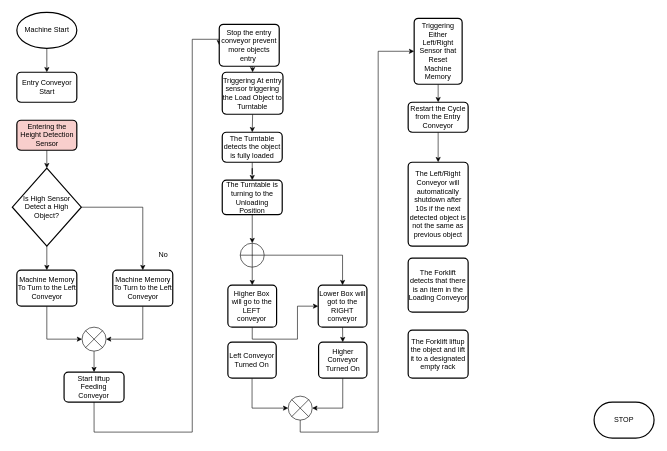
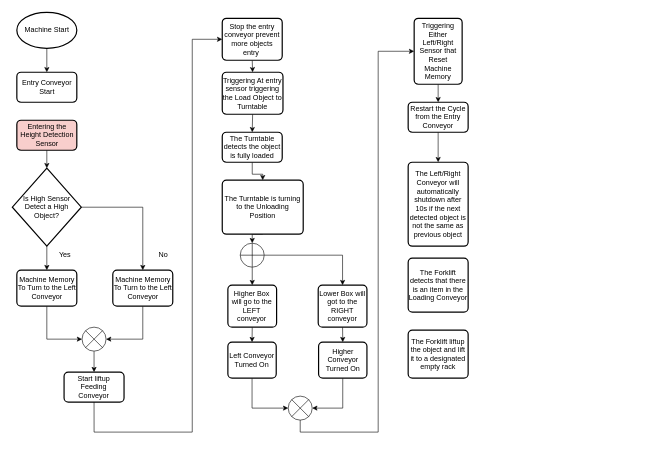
  <mxCell id="0" />
  <mxCell id="1" parent="0" />
  <mxCell id="2" value="Entry Conveyor Start" style="rounded=1;whiteSpace=wrap;html=1;absoluteArcSize=1;arcSize=14;strokeWidth=2;" parent="1" vertex="1"><mxGeometry x="27.5" y="120" width="100" height="50" as="geometry" /></mxCell>
  <mxCell id="3" value="" style="endArrow=classic;html=1;rounded=0;exitX=0.5;exitY=1;exitDx=0;exitDy=0;entryX=0.5;entryY=0;entryDx=0;entryDy=0;exitPerimeter=0;" parent="1" source="4" target="2" edge="1"><mxGeometry width="50" height="50" relative="1" as="geometry"><mxPoint x="77.5" y="100" as="sourcePoint" /><mxPoint x="327.5" y="210" as="targetPoint" /></mxGeometry></mxCell>
  <mxCell id="4" value="Machine Start" style="strokeWidth=2;html=1;shape=mxgraph.flowchart.start_1;whiteSpace=wrap;" parent="1" vertex="1"><mxGeometry x="27.5" y="20" width="100" height="60" as="geometry" /></mxCell>
  <mxCell id="5" style="edgeStyle=orthogonalEdgeStyle;rounded=0;orthogonalLoop=1;jettySize=auto;html=1;exitX=0.5;exitY=1;exitDx=0;exitDy=0;exitPerimeter=0;entryX=0.5;entryY=0;entryDx=0;entryDy=0;" parent="1" source="7" target="11" edge="1"><mxGeometry relative="1" as="geometry" /></mxCell>
  <mxCell id="6" style="edgeStyle=orthogonalEdgeStyle;rounded=0;orthogonalLoop=1;jettySize=auto;html=1;exitX=1;exitY=0.5;exitDx=0;exitDy=0;exitPerimeter=0;" parent="1" source="7" target="13" edge="1"><mxGeometry relative="1" as="geometry" /></mxCell>
  <mxCell id="7" value="Is High Sensor Detect a High Object?" style="strokeWidth=2;html=1;shape=mxgraph.flowchart.decision;whiteSpace=wrap;" parent="1" vertex="1"><mxGeometry x="20" y="280" width="115" height="130" as="geometry" /></mxCell>
  <mxCell id="8" style="edgeStyle=orthogonalEdgeStyle;rounded=0;orthogonalLoop=1;jettySize=auto;html=1;exitX=0.5;exitY=1;exitDx=0;exitDy=0;entryX=0.5;entryY=0;entryDx=0;entryDy=0;entryPerimeter=0;" parent="1" source="9" target="7" edge="1"><mxGeometry relative="1" as="geometry" /></mxCell>
  <mxCell id="9" value="Entering the Height Detection Sensor" style="rounded=1;whiteSpace=wrap;html=1;absoluteArcSize=1;arcSize=14;strokeWidth=2;fillColor=#f8cecc;" parent="1" vertex="1"><mxGeometry x="27.5" y="200" width="100" height="50" as="geometry" /></mxCell>
  <mxCell id="10" style="edgeStyle=orthogonalEdgeStyle;rounded=0;orthogonalLoop=1;jettySize=auto;html=1;exitX=0.5;exitY=1;exitDx=0;exitDy=0;entryX=0;entryY=0.5;entryDx=0;entryDy=0;entryPerimeter=0;" parent="1" source="11" target="17" edge="1"><mxGeometry relative="1" as="geometry" /></mxCell>
  <mxCell id="11" value="Machine Memory To Turn to the Left Conveyor" style="rounded=1;whiteSpace=wrap;html=1;absoluteArcSize=1;arcSize=14;strokeWidth=2;" parent="1" vertex="1"><mxGeometry x="27.5" y="450" width="100" height="60" as="geometry" /></mxCell>
  <mxCell id="12" style="edgeStyle=orthogonalEdgeStyle;rounded=0;orthogonalLoop=1;jettySize=auto;html=1;exitX=0.5;exitY=1;exitDx=0;exitDy=0;entryX=1;entryY=0.5;entryDx=0;entryDy=0;entryPerimeter=0;" parent="1" source="13" target="17" edge="1"><mxGeometry relative="1" as="geometry" /></mxCell>
  <mxCell id="13" value="Machine Memory To Turn to the Left Conveyor" style="rounded=1;whiteSpace=wrap;html=1;absoluteArcSize=1;arcSize=14;strokeWidth=2;" parent="1" vertex="1"><mxGeometry x="187.5" y="450" width="100" height="60" as="geometry" /></mxCell>
+ <mxCell id="14" value="Yes" style="text;html=1;strokeColor=none;fillColor=none;align=center;verticalAlign=middle;whiteSpace=wrap;rounded=0;" parent="1" vertex="1"><mxGeometry x="77.5" y="410" width="60" height="30" as="geometry" /></mxCell>
  <mxCell id="15" value="No" style="text;html=1;strokeColor=none;fillColor=none;align=center;verticalAlign=middle;whiteSpace=wrap;rounded=0;" parent="1" vertex="1"><mxGeometry x="241.5" y="410" width="60" height="30" as="geometry" /></mxCell>
  <mxCell id="16" style="edgeStyle=orthogonalEdgeStyle;rounded=0;orthogonalLoop=1;jettySize=auto;html=1;exitX=0.5;exitY=1;exitDx=0;exitDy=0;exitPerimeter=0;entryX=0.5;entryY=0;entryDx=0;entryDy=0;" parent="1" source="17" target="19" edge="1"><mxGeometry relative="1" as="geometry" /></mxCell>
  <mxCell id="17" value="" style="verticalLabelPosition=bottom;verticalAlign=top;html=1;shape=mxgraph.flowchart.or;" parent="1" vertex="1"><mxGeometry x="136.25" y="545" width="40" height="40" as="geometry" /></mxCell>
  <mxCell id="18" style="edgeStyle=orthogonalEdgeStyle;rounded=0;orthogonalLoop=1;jettySize=auto;html=1;exitX=0.5;exitY=1;exitDx=0;exitDy=0;entryX=0;entryY=0.5;entryDx=0;entryDy=0;" parent="1" source="19" target="21" edge="1"><mxGeometry relative="1" as="geometry"><Array as="points"><mxPoint x="156" y="720" /><mxPoint x="320" y="720" /><mxPoint x="320" y="65" /></Array></mxGeometry></mxCell>
  <mxCell id="19" value="Start liftup Feeding Conveyor" style="rounded=1;whiteSpace=wrap;html=1;absoluteArcSize=1;arcSize=14;strokeWidth=2;" parent="1" vertex="1"><mxGeometry x="106.25" y="620" width="100" height="50" as="geometry" /></mxCell>
  <mxCell id="20" style="edgeStyle=orthogonalEdgeStyle;rounded=0;orthogonalLoop=1;jettySize=auto;html=1;exitX=0.5;exitY=1;exitDx=0;exitDy=0;entryX=0.5;entryY=0;entryDx=0;entryDy=0;" parent="1" source="21" target="23" edge="1"><mxGeometry relative="1" as="geometry" /></mxCell>
- <mxCell id="21" value="Stop the entry conveyor prevent more objects entry&amp;nbsp;" style="rounded=1;whiteSpace=wrap;html=1;absoluteArcSize=1;arcSize=14;strokeWidth=2;" parent="1" vertex="1"><mxGeometry x="365" y="40" width="100" height="70" as="geometry" /></mxCell>
+ <mxCell id="21" value="Stop the entry conveyor prevent more objects entry&amp;nbsp;" style="rounded=1;whiteSpace=wrap;html=1;absoluteArcSize=1;arcSize=14;strokeWidth=2;" parent="1" vertex="1"><mxGeometry x="370" y="30" width="100" height="70" as="geometry" /></mxCell>
  <mxCell id="22" style="edgeStyle=orthogonalEdgeStyle;rounded=0;orthogonalLoop=1;jettySize=auto;html=1;exitX=0.5;exitY=1;exitDx=0;exitDy=0;entryX=0.5;entryY=0;entryDx=0;entryDy=0;" parent="1" source="23" target="25" edge="1"><mxGeometry relative="1" as="geometry" /></mxCell>
  <mxCell id="23" value="Triggering At entry sensor triggering the Load Object to Turntable" style="rounded=1;whiteSpace=wrap;html=1;absoluteArcSize=1;arcSize=14;strokeWidth=2;" parent="1" vertex="1"><mxGeometry x="370" y="120" width="101.25" height="70" as="geometry" /></mxCell>
  <mxCell id="24" style="edgeStyle=orthogonalEdgeStyle;rounded=0;orthogonalLoop=1;jettySize=auto;html=1;exitX=0.5;exitY=1;exitDx=0;exitDy=0;" parent="1" source="25" target="27" edge="1"><mxGeometry relative="1" as="geometry" /></mxCell>
  <mxCell id="25" value="The Turntable detects the object is fully loaded" style="rounded=1;whiteSpace=wrap;html=1;absoluteArcSize=1;arcSize=14;strokeWidth=2;" parent="1" vertex="1"><mxGeometry x="370" y="220" width="100" height="50" as="geometry" /></mxCell>
  <mxCell id="26" style="edgeStyle=orthogonalEdgeStyle;rounded=0;orthogonalLoop=1;jettySize=auto;html=1;exitX=0.5;exitY=1;exitDx=0;exitDy=0;entryX=0.5;entryY=0;entryDx=0;entryDy=0;entryPerimeter=0;" parent="1" source="27" target="30" edge="1"><mxGeometry relative="1" as="geometry" /></mxCell>
- <mxCell id="27" value="The Turntable is turning to the Unloading Position" style="rounded=1;whiteSpace=wrap;html=1;absoluteArcSize=1;arcSize=14;strokeWidth=2;" parent="1" vertex="1"><mxGeometry x="370" y="300" width="100" height="57.5" as="geometry" /></mxCell>
+ <mxCell id="27" value="The Turntable is turning to the Unloading Position" style="rounded=1;whiteSpace=wrap;html=1;absoluteArcSize=1;arcSize=14;strokeWidth=2;" parent="1" vertex="1"><mxGeometry x="370" y="300" width="135" height="90" as="geometry" /></mxCell>
  <mxCell id="28" style="edgeStyle=orthogonalEdgeStyle;rounded=0;orthogonalLoop=1;jettySize=auto;html=1;exitX=0.5;exitY=1;exitDx=0;exitDy=0;exitPerimeter=0;entryX=0.5;entryY=0;entryDx=0;entryDy=0;" parent="1" source="30" target="32" edge="1"><mxGeometry relative="1" as="geometry" /></mxCell>
  <mxCell id="29" style="edgeStyle=orthogonalEdgeStyle;rounded=0;orthogonalLoop=1;jettySize=auto;html=1;exitX=1;exitY=0.5;exitDx=0;exitDy=0;exitPerimeter=0;entryX=0.5;entryY=0;entryDx=0;entryDy=0;" parent="1" source="30" target="34" edge="1"><mxGeometry relative="1" as="geometry" /></mxCell>
  <mxCell id="30" value="" style="verticalLabelPosition=bottom;verticalAlign=top;html=1;shape=mxgraph.flowchart.summing_function;" parent="1" vertex="1"><mxGeometry x="400" y="405" width="40" height="40" as="geometry" /></mxCell>
- <mxCell id="31" style="edgeStyle=orthogonalEdgeStyle;rounded=0;orthogonalLoop=1;jettySize=auto;html=1;exitX=0.5;exitY=1;exitDx=0;exitDy=0;" parent="1" source="32" target="34" edge="1"><mxGeometry relative="1" as="geometry" /></mxCell>
+ <mxCell id="31" style="edgeStyle=orthogonalEdgeStyle;rounded=0;orthogonalLoop=1;jettySize=auto;html=1;exitX=0.5;exitY=1;exitDx=0;exitDy=0;entryX=0.5;entryY=0;entryDx=0;entryDy=0;" parent="1" source="32" target="36" edge="1"><mxGeometry relative="1" as="geometry" /></mxCell>
  <mxCell id="32" value="Higher Box will go to the LEFT conveyor" style="rounded=1;whiteSpace=wrap;html=1;absoluteArcSize=1;arcSize=14;strokeWidth=2;" parent="1" vertex="1"><mxGeometry x="379.38" y="475" width="81.25" height="70" as="geometry" /></mxCell>
  <mxCell id="33" style="edgeStyle=orthogonalEdgeStyle;rounded=0;orthogonalLoop=1;jettySize=auto;html=1;exitX=0.5;exitY=1;exitDx=0;exitDy=0;entryX=0.5;entryY=0;entryDx=0;entryDy=0;" parent="1" source="34" target="38" edge="1"><mxGeometry relative="1" as="geometry" /></mxCell>
  <mxCell id="34" value="Lower Box will got to the RIGHT conveyor" style="rounded=1;whiteSpace=wrap;html=1;absoluteArcSize=1;arcSize=14;strokeWidth=2;" parent="1" vertex="1"><mxGeometry x="530" y="475" width="81.25" height="70" as="geometry" /></mxCell>
  <mxCell id="35" style="edgeStyle=orthogonalEdgeStyle;rounded=0;orthogonalLoop=1;jettySize=auto;html=1;exitX=0.5;exitY=1;exitDx=0;exitDy=0;entryX=0;entryY=0.5;entryDx=0;entryDy=0;entryPerimeter=0;" parent="1" source="36" target="40" edge="1"><mxGeometry relative="1" as="geometry" /></mxCell>
  <mxCell id="36" value="Left Conveyor Turned On" style="rounded=1;whiteSpace=wrap;html=1;absoluteArcSize=1;arcSize=14;strokeWidth=2;" parent="1" vertex="1"><mxGeometry x="379.38" y="570" width="80.62" height="60" as="geometry" /></mxCell>
  <mxCell id="37" style="edgeStyle=orthogonalEdgeStyle;rounded=0;orthogonalLoop=1;jettySize=auto;html=1;exitX=0.5;exitY=1;exitDx=0;exitDy=0;entryX=1;entryY=0.5;entryDx=0;entryDy=0;entryPerimeter=0;" parent="1" source="38" target="40" edge="1"><mxGeometry relative="1" as="geometry" /></mxCell>
  <mxCell id="38" value="Higher Conveyor Turned On" style="rounded=1;whiteSpace=wrap;html=1;absoluteArcSize=1;arcSize=14;strokeWidth=2;" parent="1" vertex="1"><mxGeometry x="530.63" y="570" width="80.62" height="60" as="geometry" /></mxCell>
  <mxCell id="39" style="edgeStyle=orthogonalEdgeStyle;rounded=0;orthogonalLoop=1;jettySize=auto;html=1;exitX=0.5;exitY=1;exitDx=0;exitDy=0;exitPerimeter=0;entryX=0;entryY=0.5;entryDx=0;entryDy=0;" parent="1" source="40" target="42" edge="1"><mxGeometry relative="1" as="geometry"><Array as="points"><mxPoint x="500" y="720" /><mxPoint x="630" y="720" /><mxPoint x="630" y="85" /></Array></mxGeometry></mxCell>
  <mxCell id="40" value="" style="verticalLabelPosition=bottom;verticalAlign=top;html=1;shape=mxgraph.flowchart.or;" parent="1" vertex="1"><mxGeometry x="480" y="660" width="40" height="40" as="geometry" /></mxCell>
  <mxCell id="41" style="edgeStyle=orthogonalEdgeStyle;rounded=0;orthogonalLoop=1;jettySize=auto;html=1;exitX=0.5;exitY=1;exitDx=0;exitDy=0;entryX=0.5;entryY=0;entryDx=0;entryDy=0;" parent="1" source="42" target="44" edge="1"><mxGeometry relative="1" as="geometry" /></mxCell>
  <mxCell id="42" value="Triggering Either Left/Right Sensor that Reset Machine Memory" style="rounded=1;whiteSpace=wrap;html=1;absoluteArcSize=1;arcSize=14;strokeWidth=2;" parent="1" vertex="1"><mxGeometry x="690" y="30" width="80" height="110" as="geometry" /></mxCell>
  <mxCell id="43" style="edgeStyle=orthogonalEdgeStyle;rounded=0;orthogonalLoop=1;jettySize=auto;html=1;exitX=0.5;exitY=1;exitDx=0;exitDy=0;entryX=0.5;entryY=0;entryDx=0;entryDy=0;" parent="1" source="44" target="45" edge="1"><mxGeometry relative="1" as="geometry" /></mxCell>
  <mxCell id="44" value="Restart the Cycle from the Entry Conveyor" style="rounded=1;whiteSpace=wrap;html=1;absoluteArcSize=1;arcSize=14;strokeWidth=2;" parent="1" vertex="1"><mxGeometry x="680" y="170" width="100" height="50" as="geometry" /></mxCell>
  <mxCell id="45" value="The Left/Right Conveyor will automatically shutdown after 10s if the next detected object is not the same as previous object" style="rounded=1;whiteSpace=wrap;html=1;absoluteArcSize=1;arcSize=14;strokeWidth=2;" parent="1" vertex="1"><mxGeometry x="680" y="270" width="100" height="140" as="geometry" /></mxCell>
- <mxCell id="46" value="STOP" style="strokeWidth=2;html=1;shape=mxgraph.flowchart.terminator;whiteSpace=wrap;" parent="1" vertex="1"><mxGeometry x="990" y="670" width="100" height="60" as="geometry" /></mxCell>
  <mxCell id="47" value="The Forklift detects that there is an item in the Loading Conveyor" style="rounded=1;whiteSpace=wrap;html=1;absoluteArcSize=1;arcSize=14;strokeWidth=2;" vertex="1" parent="1"><mxGeometry x="680" y="430" width="100" height="90" as="geometry" /></mxCell>
  <mxCell id="48" value="The Forklift liftup the object and lift it to a designated empty rack" style="rounded=1;whiteSpace=wrap;html=1;absoluteArcSize=1;arcSize=14;strokeWidth=2;" vertex="1" parent="1"><mxGeometry x="680" y="550" width="100" height="80" as="geometry" /></mxCell>
